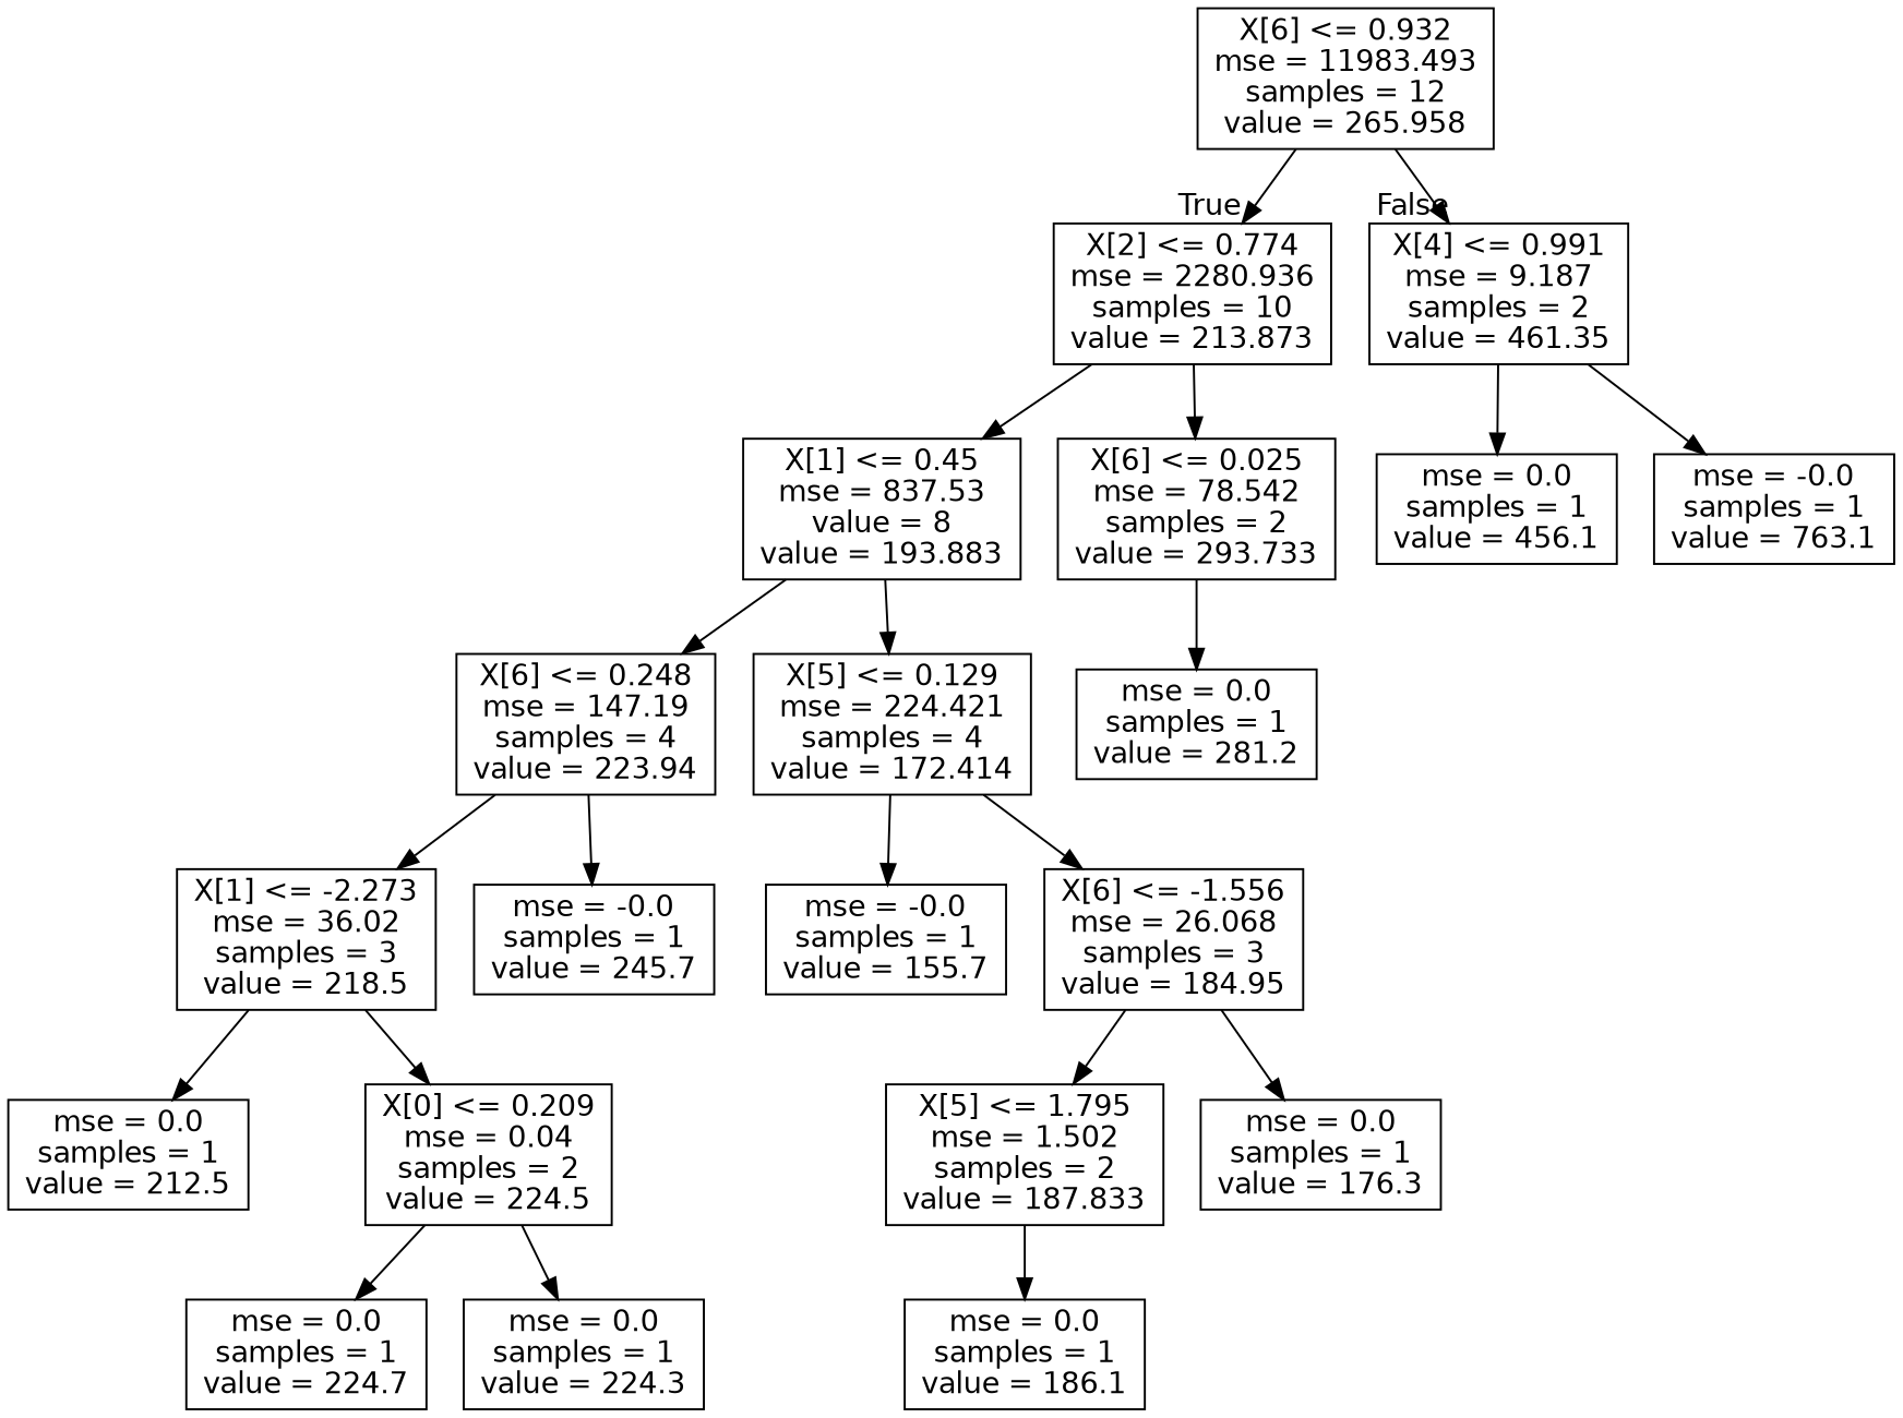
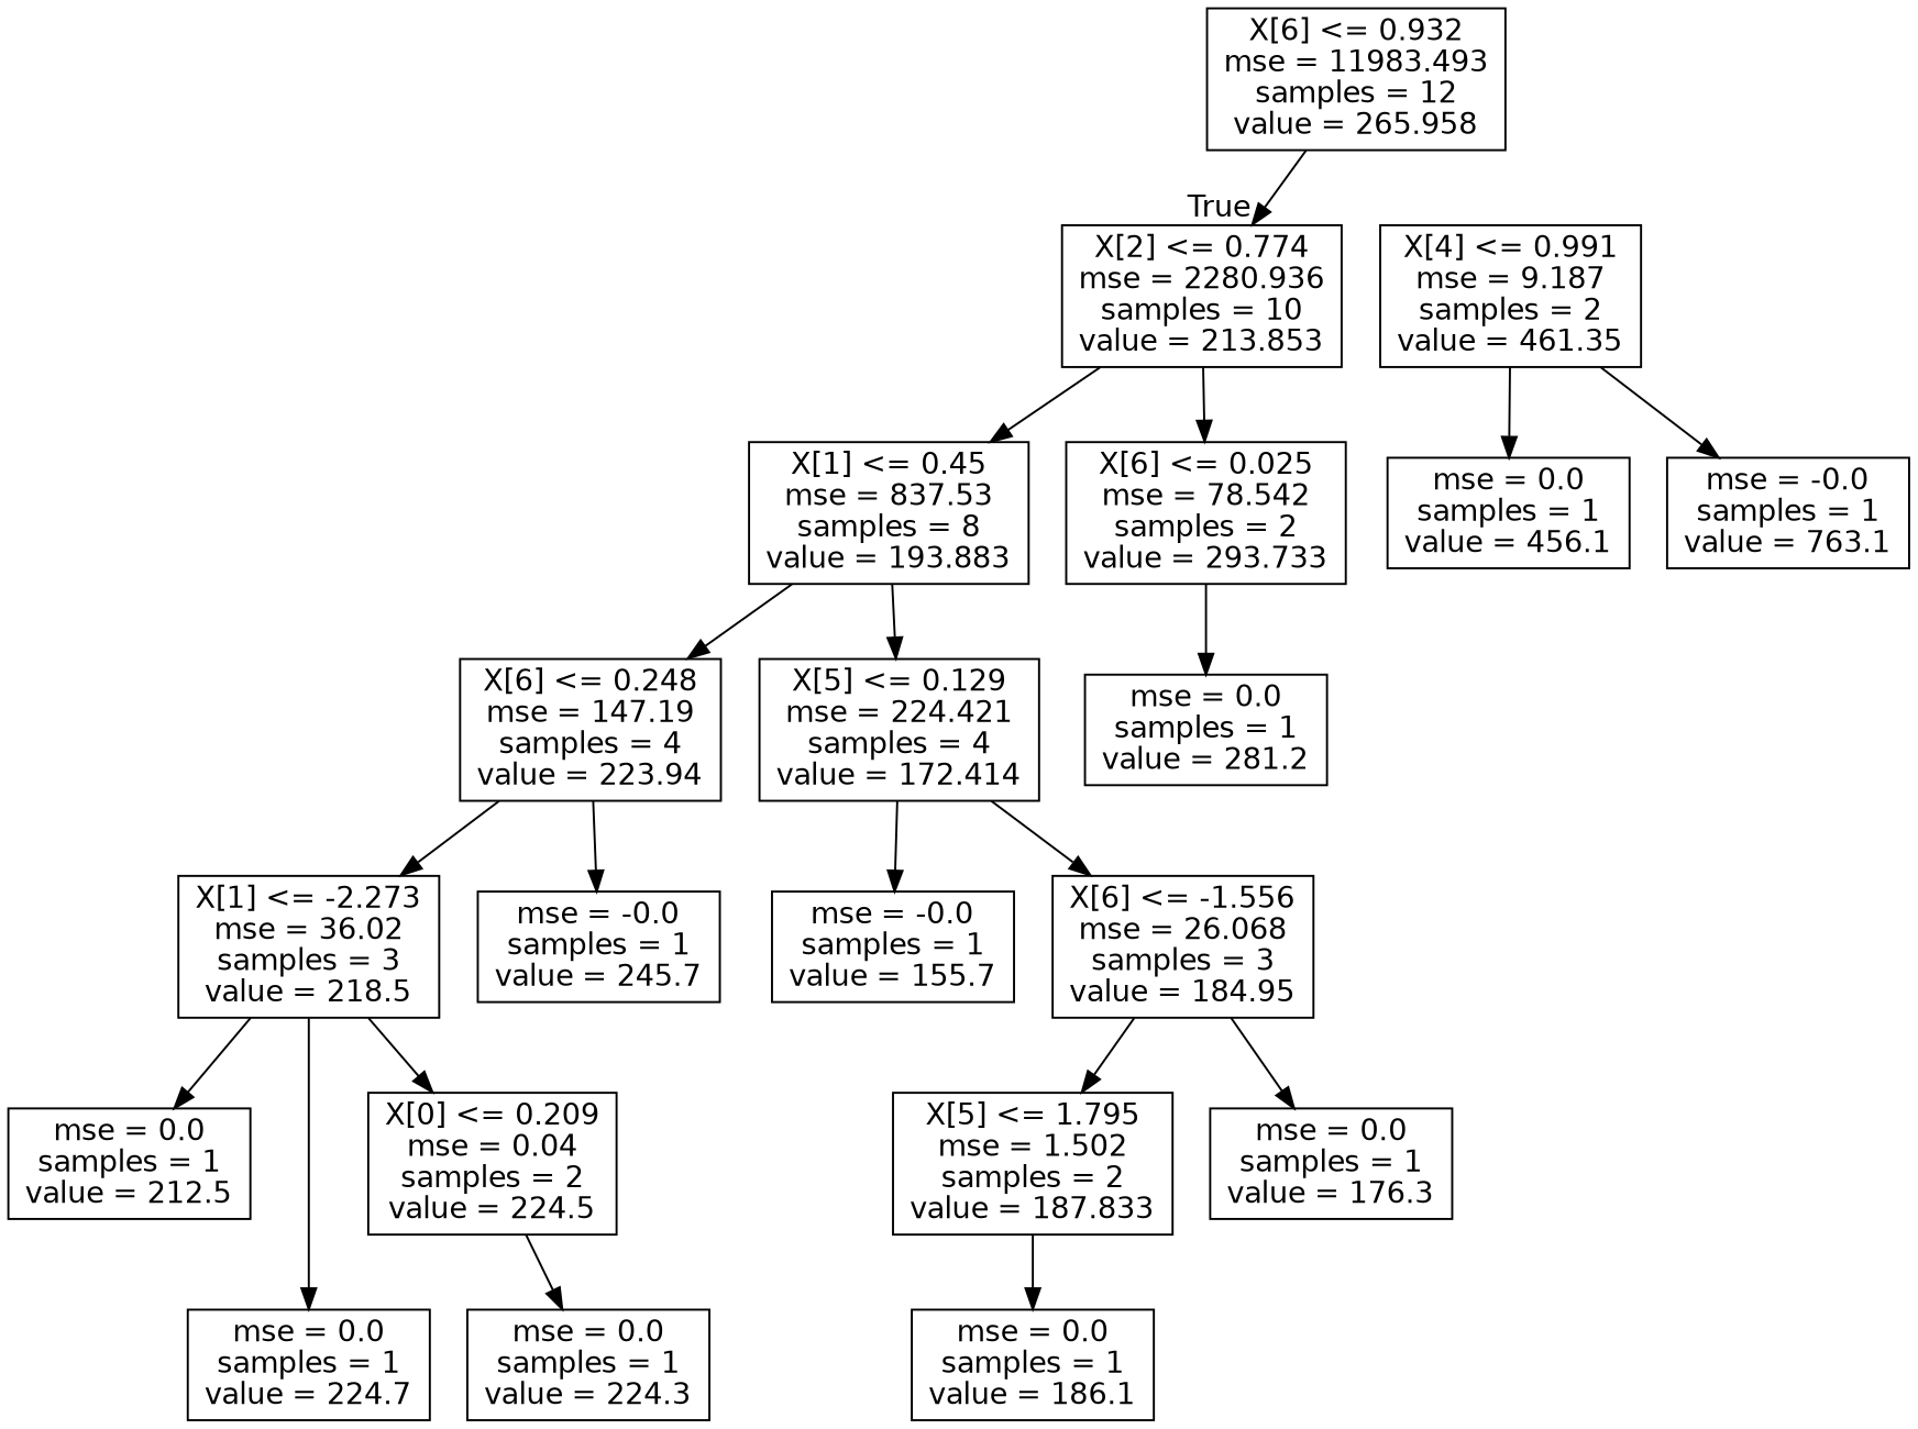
  digraph {
    fontname="DejaVu Sans"
    node [fontname="DejaVu Sans" shape=box]
    edge [fontname="DejaVu Sans"]
    n1 [label="X[6] <= 0.932\nmse = 11983.493\nsamples = 12\nvalue = 265.958"]
-   n2 [label="X[2] <= 0.774\nmse = 2280.936\nsamples = 10\nvalue = 213.873"]
+   n2 [label="X[2] <= 0.774\nmse = 2280.936\nsamples = 10\nvalue = 213.853"]
    n3 [label="X[4] <= 0.991\nmse = 9.187\nsamples = 2\nvalue = 461.35"]
-   n4 [label="X[1] <= 0.45\nmse = 837.53\nvalue = 8\nvalue = 193.883"]
+   n4 [label="X[1] <= 0.45\nmse = 837.53\nsamples = 8\nvalue = 193.883"]
    n5 [label="X[6] <= 0.025\nmse = 78.542\nsamples = 2\nvalue = 293.733"]
    n6 [label="mse = 0.0\nsamples = 1\nvalue = 456.1"]
    n7 [label="mse = -0.0\nsamples = 1\nvalue = 763.1"]
    n8 [label="X[6] <= 0.248\nmse = 147.19\nsamples = 4\nvalue = 223.94"]
    n9 [label="X[5] <= 0.129\nmse = 224.421\nsamples = 4\nvalue = 172.414"]
    n10 [label="mse = 0.0\nsamples = 1\nvalue = 281.2"]
    n11 [label="X[1] <= -2.273\nmse = 36.02\nsamples = 3\nvalue = 218.5"]
    n12 [label="mse = -0.0\nsamples = 1\nvalue = 245.7"]
    n13 [label="mse = -0.0\nsamples = 1\nvalue = 155.7"]
    n14 [label="X[6] <= -1.556\nmse = 26.068\nsamples = 3\nvalue = 184.95"]
    n15 [label="mse = 0.0\nsamples = 1\nvalue = 212.5"]
    n16 [label="X[0] <= 0.209\nmse = 0.04\nsamples = 2\nvalue = 224.5"]
    n17 [label="mse = 0.0\nsamples = 1\nvalue = 224.7"]
    n18 [label="mse = 0.0\nsamples = 1\nvalue = 224.3"]
    n19 [label="X[5] <= 1.795\nmse = 1.502\nsamples = 2\nvalue = 187.833"]
    n20 [label="mse = 0.0\nsamples = 1\nvalue = 176.3"]
    n21 [label="mse = 0.0\nsamples = 1\nvalue = 186.1"]
    n1 -> n2 [headlabel=True labelangle=45 labeldistance=2.5]
-   n1 -> n3 [headlabel=False labelangle=-45 labeldistance=2.5]
    n2 -> n4
    n2 -> n5
    n3 -> n6
    n3 -> n7
    n4 -> n8
    n4 -> n9
    n5 -> n10
    n8 -> n11
    n8 -> n12
    n9 -> n13
    n9 -> n14
    n11 -> n15
    n11 -> n16
    n14 -> n19
    n14 -> n20
-   n16 -> n17
+   n11 -> n17
    n16 -> n18
    n19 -> n21
  }
